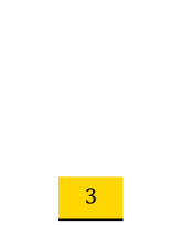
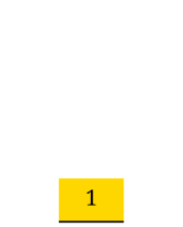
  digraph {
    nodesep=0.5
    ranksep=0.5
    splines=true
    fontname="Noto Serif"
    node [fillcolor=lightblue fontname="Noto Serif" fontsize=18 shape=underline style=invis color=black group=B]
    edge [arrowhead=vee arrowsize=0.8 style=invis fontname="Noto Serif"]
-   n1 [fillcolor=gold label=3 margin="0.1,0.1" penwidth=1.5 style=filled color="" group=""]
+   n1 [fillcolor=gold label=1 margin="0.1,0.1" penwidth=1.5 style=filled color="" group=""]
    n2 [label=2]
    n3 [group=A label=1]
    n4 [label=1]
    n5 [group=A label=0]
    subgraph sub_1 {
      n1
    }
    subgraph sub_2 {
      subgraph sub_3 {
        n2
      }
      subgraph sub_4 {
        n3
      }
      subgraph sub_5 {
        n4
      }
      subgraph sub_6 {
        n5
      }
    }
    subgraph sub_7 {
      rank=sink
      n1
    }
    subgraph sub_8 {
      rank=source
      n4
      n5
    }
    subgraph sub_9 {
      rank=same
      n2
      n3
    }
    n2 -> n1
    n3 -> n1
    n3 -> n2
    n4 -> n2
    n4 -> n3
    n5 -> n3
  }
